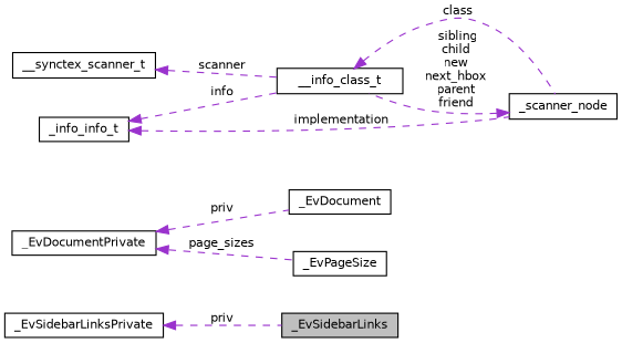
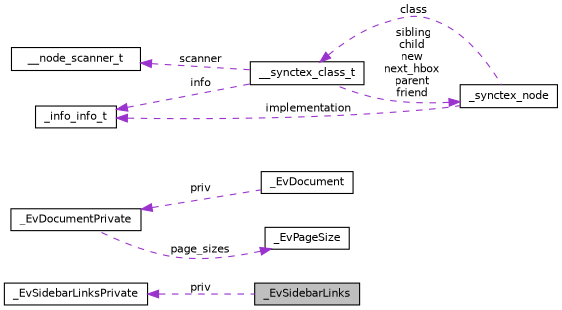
  digraph {
    rankdir=LR
    node [color=black fillcolor=white fontname=Helvetica fontsize=10 shape=record style=filled]
    edge [color=darkorchid3 dir=back fontname=Helvetica fontsize=10 labelfontname=Helvetica labelfontsize=10 style=dashed]
    n1 [fillcolor=grey75 fontcolor=black height=0.2 label=_EvSidebarLinks width=0.4]
    n2 [height=0.2 label=_EvSidebarLinksPrivate width=0.4]
    n3 [height=0.2 label=_EvDocument width=0.4]
    n4 [height=0.2 label=_EvDocumentPrivate width=0.4]
    n5 [height=0.2 label=_EvPageSize width=0.4]
-   n6 [height=0.2 label=__synctex_scanner_t width=0.4]
-   n7 [height=0.2 label=__info_class_t width=0.4]
-   n8 [height=0.2 label=_scanner_node width=0.4]
+   n6 [height=0.2 label=__node_scanner_t width=0.4]
+   n7 [height=0.2 label=__synctex_class_t width=0.4]
+   n8 [height=0.2 label=_synctex_node width=0.4]
    n9 [height=0.2 label=_info_info_t width=0.4]
    n2 -> n1 [label=" priv"]
    n4 -> n3 [label=" priv"]
-   n4 -> n5 [label=" page_sizes"]
+   n5 -> n4 [label=" page_sizes"]
    n6 -> n7 [label=" scanner"]
    n7 -> n8 [label=" class"]
    n8 -> n7 [label=" sibling\nchild\nnew\nnext_hbox\nparent\nfriend"]
    n9 -> n7 [label=" info"]
    n9 -> n8 [label=" implementation"]
  }
